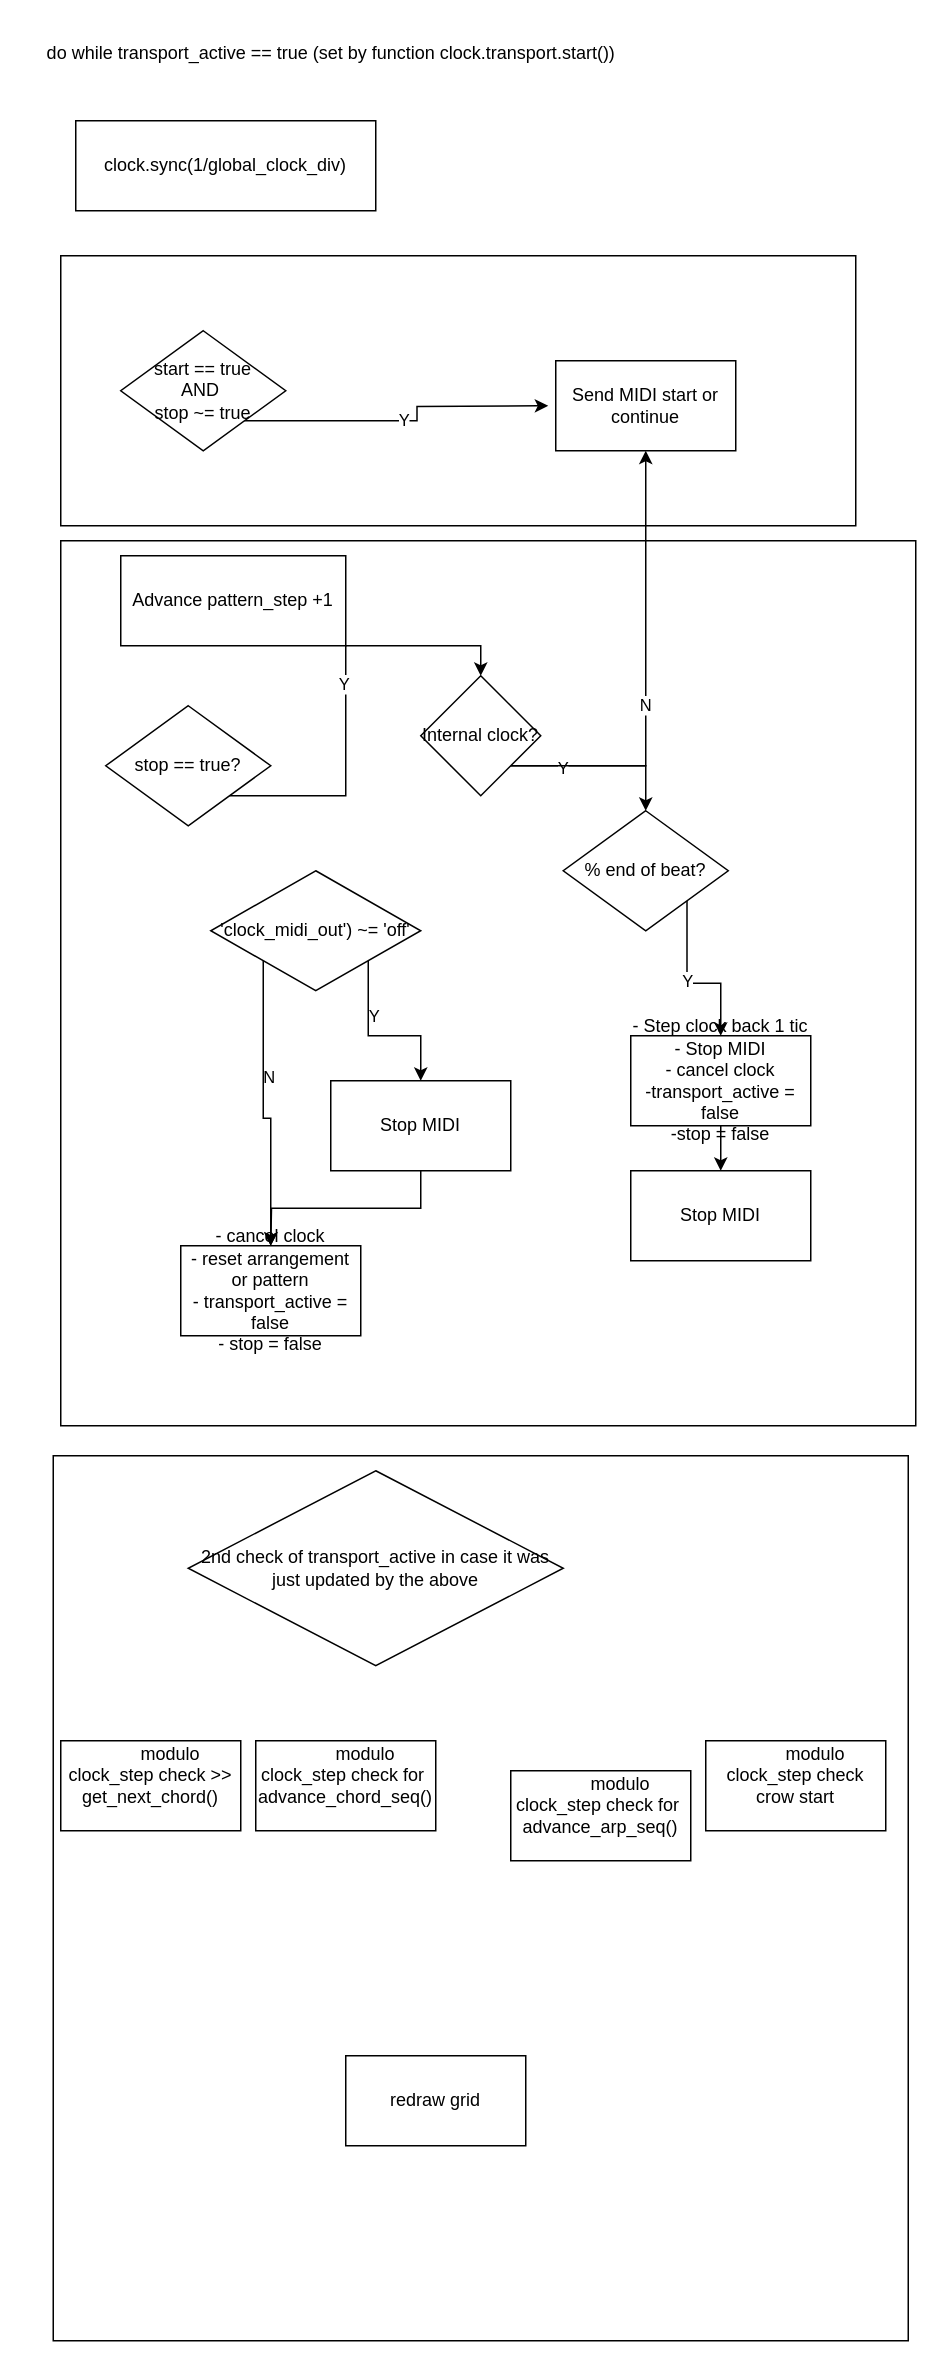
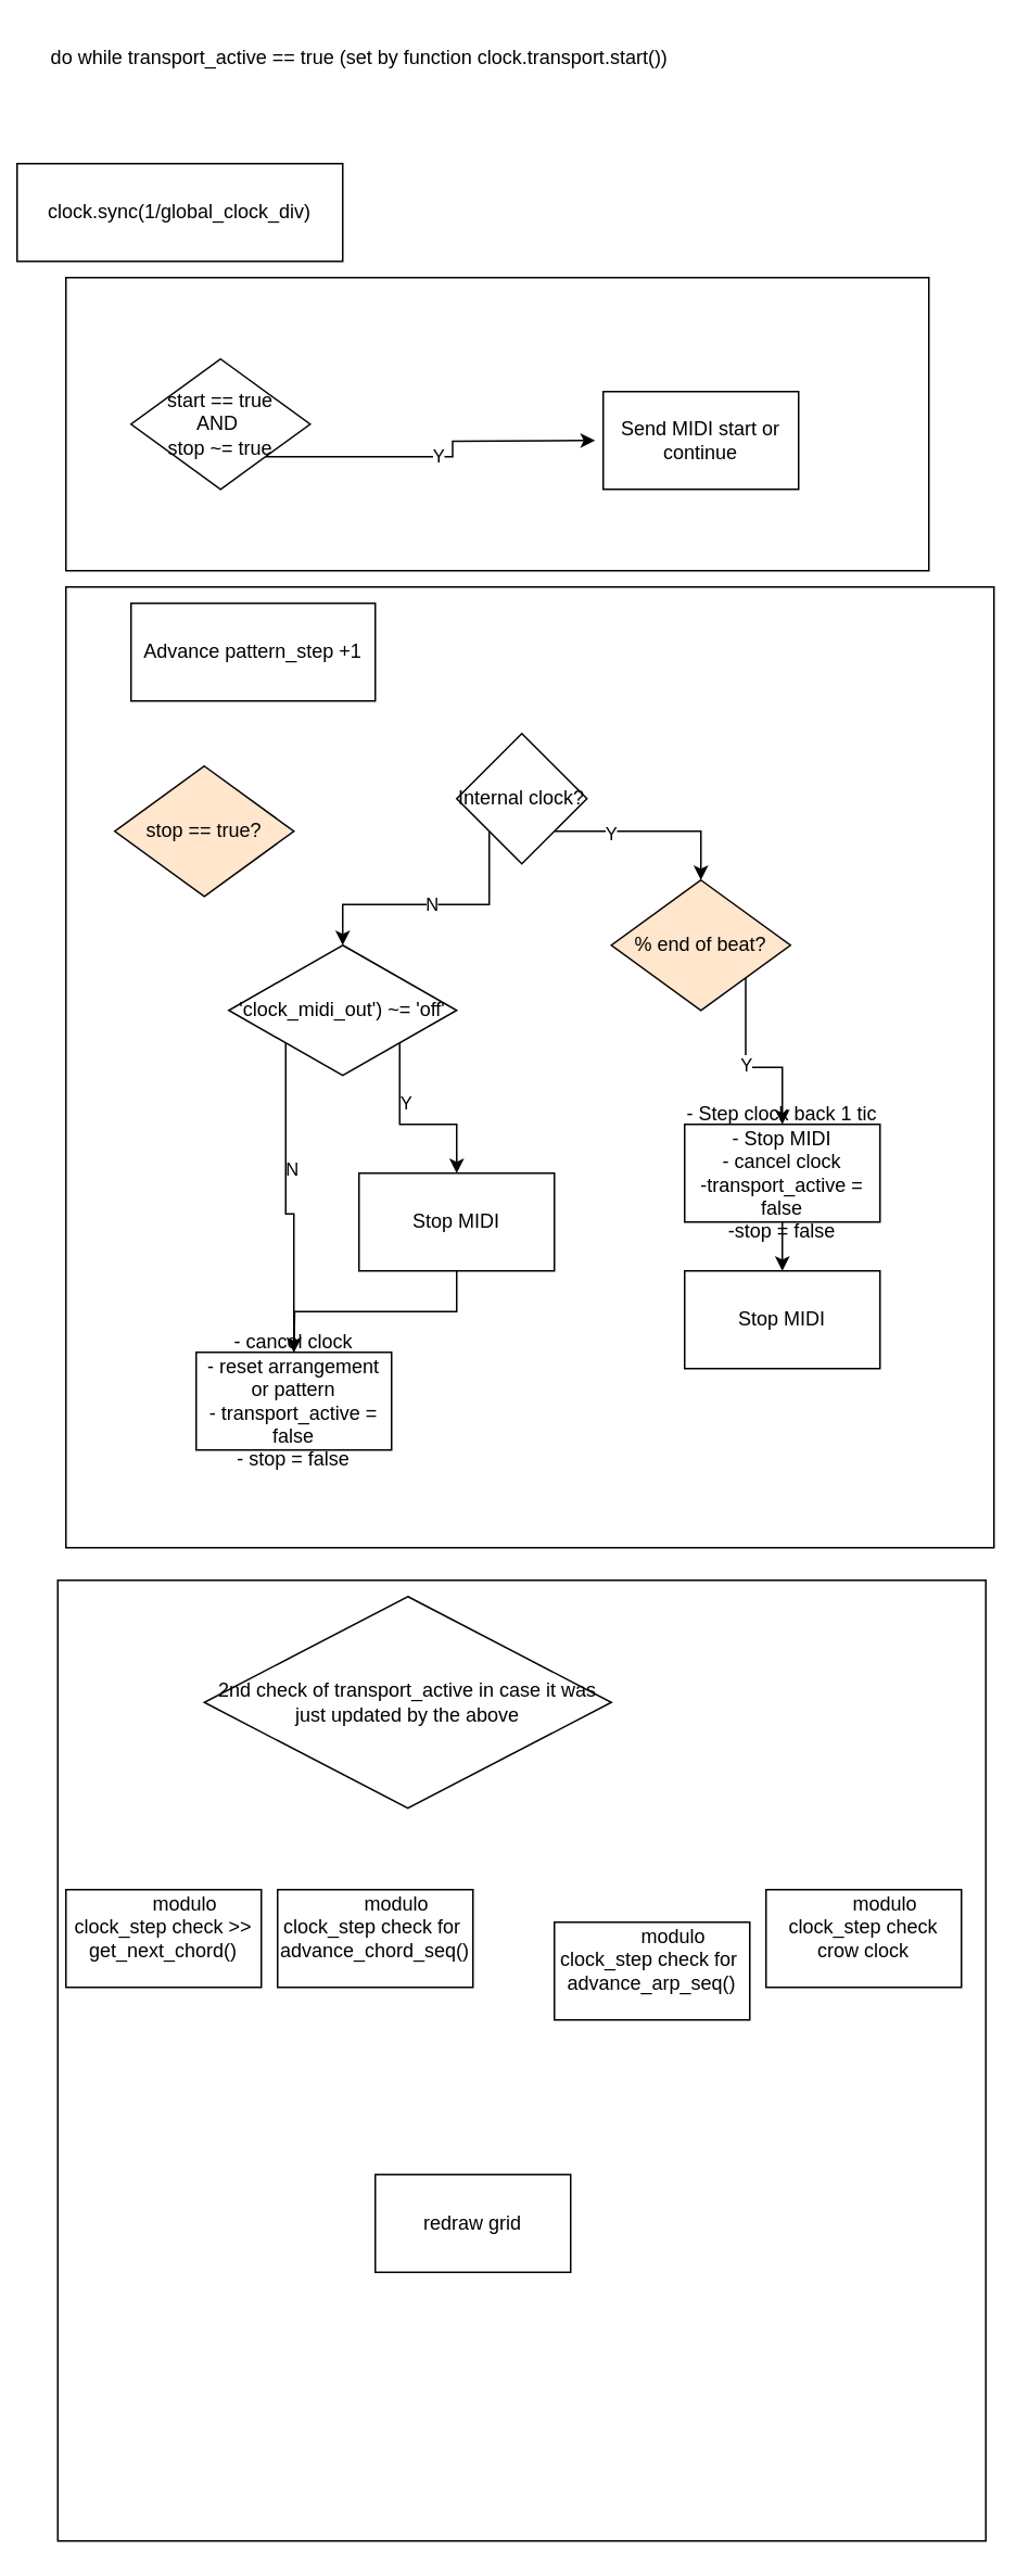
  <mxCell id="0" />
  <mxCell id="1" parent="0" />
  <mxCell id="2" value="&lt;div&gt;&lt;br&gt;&lt;/div&gt;" style="rounded=0;whiteSpace=wrap;html=1;" vertex="1" parent="1"><mxGeometry x="35" y="970" width="570" height="590" as="geometry" /></mxCell>
  <mxCell id="3" value="" style="rounded=0;whiteSpace=wrap;html=1;" vertex="1" parent="1"><mxGeometry x="40" y="360" width="570" height="590" as="geometry" /></mxCell>
  <mxCell id="4" value="" style="rounded=0;whiteSpace=wrap;html=1;" vertex="1" parent="1"><mxGeometry x="40" y="170" width="530" height="180" as="geometry" /></mxCell>
  <mxCell id="5" value="do while transport_active == true (set by&amp;nbsp;function clock.transport.start())" style="text;html=1;align=center;verticalAlign=middle;resizable=0;points=[];autosize=1;strokeColor=none;fillColor=none;" vertex="1" parent="1"><mxGeometry x="20" y="20" width="400" height="30" as="geometry" /></mxCell>
- <mxCell id="6" value="clock.sync(1/global_clock_div)" style="whiteSpace=wrap;html=1;" vertex="1" parent="1"><mxGeometry x="50" y="80" width="200" height="60" as="geometry" /></mxCell>
+ <mxCell id="6" value="clock.sync(1/global_clock_div)" style="whiteSpace=wrap;html=1;" vertex="1" parent="1"><mxGeometry x="10" y="100" width="200" height="60" as="geometry" /></mxCell>
  <mxCell id="7" value="Y" style="edgeStyle=orthogonalEdgeStyle;rounded=0;orthogonalLoop=1;jettySize=auto;html=1;exitX=1;exitY=1;exitDx=0;exitDy=0;entryX=0.5;entryY=0;entryDx=0;entryDy=0;" edge="1" parent="1" source="8"><mxGeometry relative="1" as="geometry"><mxPoint x="365" y="270" as="targetPoint" /></mxGeometry></mxCell>
  <mxCell id="8" value="start == true&lt;br&gt;AND&amp;nbsp;&lt;br&gt;stop ~= true" style="rhombus;whiteSpace=wrap;html=1;" vertex="1" parent="1"><mxGeometry x="80" y="220" width="110" height="80" as="geometry" /></mxCell>
  <mxCell id="9" value="Send MIDI start or continue" style="rounded=0;whiteSpace=wrap;html=1;" vertex="1" parent="1"><mxGeometry x="370" y="240" width="120" height="60" as="geometry" /></mxCell>
  <mxCell id="10" value="Advance pattern_step +1" style="whiteSpace=wrap;html=1;" vertex="1" parent="1"><mxGeometry x="80" y="370" width="150" height="60" as="geometry" /></mxCell>
  <mxCell id="11" style="edgeStyle=orthogonalEdgeStyle;rounded=0;orthogonalLoop=1;jettySize=auto;html=1;exitX=0.5;exitY=1;exitDx=0;exitDy=0;" edge="1" parent="1" source="10" target="10"><mxGeometry relative="1" as="geometry" /></mxCell>
- <mxCell id="12" style="edgeStyle=orthogonalEdgeStyle;rounded=0;orthogonalLoop=1;jettySize=auto;html=1;exitX=1;exitY=1;exitDx=0;exitDy=0;entryX=0.5;entryY=0;entryDx=0;entryDy=0;" edge="1" parent="1" source="14" target="24"><mxGeometry relative="1" as="geometry"><mxPoint x="310" y="530" as="targetPoint" /></mxGeometry></mxCell>
- <mxCell id="13" value="Y" style="edgeLabel;html=1;align=center;verticalAlign=middle;resizable=0;points=[];" vertex="1" connectable="0" parent="12"><mxGeometry x="0.06" y="3" relative="1" as="geometry"><mxPoint x="1" as="offset" /></mxGeometry></mxCell>
- <mxCell id="14" value="stop == true?" style="rhombus;whiteSpace=wrap;html=1;" vertex="1" parent="1"><mxGeometry x="70" y="470" width="110" height="80" as="geometry" /></mxCell>
+ <mxCell id="14" value="stop == true?" style="rhombus;whiteSpace=wrap;html=1;fillColor=#ffe6cc;" vertex="1" parent="1"><mxGeometry x="70" y="470" width="110" height="80" as="geometry" /></mxCell>
  <mxCell id="15" style="edgeStyle=orthogonalEdgeStyle;rounded=0;orthogonalLoop=1;jettySize=auto;html=1;exitX=1;exitY=1;exitDx=0;exitDy=0;entryX=0.5;entryY=0;entryDx=0;entryDy=0;" edge="1" parent="1" source="17" target="19"><mxGeometry relative="1" as="geometry" /></mxCell>
  <mxCell id="16" value="Y" style="edgeLabel;html=1;align=center;verticalAlign=middle;resizable=0;points=[];" vertex="1" connectable="0" parent="15"><mxGeometry x="-0.051" relative="1" as="geometry"><mxPoint as="offset" /></mxGeometry></mxCell>
- <mxCell id="17" value="% end of beat?" style="rhombus;whiteSpace=wrap;html=1;" vertex="1" parent="1"><mxGeometry x="375" y="540" width="110" height="80" as="geometry" /></mxCell>
+ <mxCell id="17" value="% end of beat?" style="rhombus;whiteSpace=wrap;html=1;fillColor=#ffe6cc;" vertex="1" parent="1"><mxGeometry x="375" y="540" width="110" height="80" as="geometry" /></mxCell>
  <mxCell id="18" style="edgeStyle=orthogonalEdgeStyle;rounded=0;orthogonalLoop=1;jettySize=auto;html=1;exitX=0.5;exitY=1;exitDx=0;exitDy=0;entryX=0.5;entryY=0;entryDx=0;entryDy=0;" edge="1" parent="1" source="19" target="20"><mxGeometry relative="1" as="geometry" /></mxCell>
  <mxCell id="19" value="- Step clock back 1 tic&lt;br&gt;- Stop MIDI&lt;br&gt;- cancel clock&lt;br&gt;-transport_active = false&lt;br&gt;-stop = false&lt;br&gt;" style="whiteSpace=wrap;html=1;" vertex="1" parent="1"><mxGeometry x="420" y="690" width="120" height="60" as="geometry" /></mxCell>
  <mxCell id="20" value="Stop MIDI" style="whiteSpace=wrap;html=1;" vertex="1" parent="1"><mxGeometry x="420" y="780" width="120" height="60" as="geometry" /></mxCell>
  <mxCell id="21" style="edgeStyle=orthogonalEdgeStyle;rounded=0;orthogonalLoop=1;jettySize=auto;html=1;exitX=1;exitY=1;exitDx=0;exitDy=0;entryX=0.5;entryY=0;entryDx=0;entryDy=0;" edge="1" parent="1" source="24" target="17"><mxGeometry relative="1" as="geometry" /></mxCell>
  <mxCell id="22" value="Y" style="edgeLabel;html=1;align=center;verticalAlign=middle;resizable=0;points=[];" vertex="1" connectable="0" parent="21"><mxGeometry x="-0.436" y="-1" relative="1" as="geometry"><mxPoint as="offset" /></mxGeometry></mxCell>
- <mxCell id="23" value="N" style="edgeStyle=orthogonalEdgeStyle;rounded=0;orthogonalLoop=1;jettySize=auto;html=1;exitX=0;exitY=1;exitDx=0;exitDy=0;" edge="1" parent="1" source="24" target="9"><mxGeometry relative="1" as="geometry" /></mxCell>
+ <mxCell id="23" value="N" style="edgeStyle=orthogonalEdgeStyle;rounded=0;orthogonalLoop=1;jettySize=auto;html=1;exitX=0;exitY=1;exitDx=0;exitDy=0;" edge="1" parent="1" source="24" target="29"><mxGeometry relative="1" as="geometry" /></mxCell>
  <mxCell id="24" value="Internal clock?" style="rhombus;whiteSpace=wrap;html=1;" vertex="1" parent="1"><mxGeometry x="280" y="450" width="80" height="80" as="geometry" /></mxCell>
  <mxCell id="25" style="edgeStyle=orthogonalEdgeStyle;rounded=0;orthogonalLoop=1;jettySize=auto;html=1;exitX=1;exitY=1;exitDx=0;exitDy=0;entryX=0.5;entryY=0;entryDx=0;entryDy=0;" edge="1" parent="1" source="29" target="31"><mxGeometry relative="1" as="geometry" /></mxCell>
  <mxCell id="26" value="Y" style="edgeLabel;html=1;align=center;verticalAlign=middle;resizable=0;points=[];" vertex="1" connectable="0" parent="25"><mxGeometry x="-0.374" y="3" relative="1" as="geometry"><mxPoint as="offset" /></mxGeometry></mxCell>
  <mxCell id="27" style="edgeStyle=orthogonalEdgeStyle;rounded=0;orthogonalLoop=1;jettySize=auto;html=1;exitX=0;exitY=1;exitDx=0;exitDy=0;" edge="1" parent="1" source="29" target="32"><mxGeometry relative="1" as="geometry" /></mxCell>
  <mxCell id="28" value="N" style="edgeLabel;html=1;align=center;verticalAlign=middle;resizable=0;points=[];" vertex="1" connectable="0" parent="27"><mxGeometry x="-0.21" y="3" relative="1" as="geometry"><mxPoint as="offset" /></mxGeometry></mxCell>
  <mxCell id="29" value="'clock_midi_out') ~= 'off'" style="rhombus;whiteSpace=wrap;html=1;" vertex="1" parent="1"><mxGeometry x="140" y="580" width="140" height="80" as="geometry" /></mxCell>
  <mxCell id="30" style="edgeStyle=orthogonalEdgeStyle;rounded=0;orthogonalLoop=1;jettySize=auto;html=1;exitX=0.5;exitY=1;exitDx=0;exitDy=0;" edge="1" parent="1" source="31"><mxGeometry relative="1" as="geometry"><mxPoint x="180" y="830" as="targetPoint" /></mxGeometry></mxCell>
  <mxCell id="31" value="Stop MIDI" style="whiteSpace=wrap;html=1;" vertex="1" parent="1"><mxGeometry x="220" y="720" width="120" height="60" as="geometry" /></mxCell>
  <mxCell id="32" value="- cancel clock&lt;br&gt;- reset arrangement or pattern&lt;br&gt;- transport_active = false&lt;br&gt;- stop = false" style="rounded=0;whiteSpace=wrap;html=1;" vertex="1" parent="1"><mxGeometry x="120" y="830" width="120" height="60" as="geometry" /></mxCell>
  <mxCell id="33" value="2nd check of transport_active in case it was just updated by the above" style="rhombus;whiteSpace=wrap;html=1;" vertex="1" parent="1"><mxGeometry x="125" y="980" width="250" height="130" as="geometry" /></mxCell>
  <mxCell id="34" value="&lt;div&gt;&amp;nbsp; &amp;nbsp; &amp;nbsp; &amp;nbsp; modulo clock_step check &amp;gt;&amp;gt; get_next_chord()&lt;/div&gt;&lt;div&gt;&lt;br&gt;&lt;/div&gt;" style="rounded=0;whiteSpace=wrap;html=1;" vertex="1" parent="1"><mxGeometry x="40" y="1160" width="120" height="60" as="geometry" /></mxCell>
  <mxCell id="35" value="&lt;div style=&quot;border-color: var(--border-color);&quot;&gt;&amp;nbsp; &amp;nbsp; &amp;nbsp; &amp;nbsp; modulo clock_step check for&amp;nbsp;&lt;/div&gt;&lt;div style=&quot;border-color: var(--border-color);&quot;&gt;advance_chord_seq()&lt;/div&gt;&lt;div&gt;&lt;br&gt;&lt;/div&gt;" style="rounded=0;whiteSpace=wrap;html=1;" vertex="1" parent="1"><mxGeometry x="170" y="1160" width="120" height="60" as="geometry" /></mxCell>
  <mxCell id="36" value="&lt;div style=&quot;border-color: var(--border-color);&quot;&gt;&amp;nbsp; &amp;nbsp; &amp;nbsp; &amp;nbsp; modulo clock_step check for&amp;nbsp;&lt;/div&gt;&lt;div style=&quot;border-color: var(--border-color);&quot;&gt;advance_arp_seq()&lt;/div&gt;&lt;div&gt;&lt;br&gt;&lt;/div&gt;" style="rounded=0;whiteSpace=wrap;html=1;" vertex="1" parent="1"><mxGeometry x="340" y="1180" width="120" height="60" as="geometry" /></mxCell>
- <mxCell id="37" value="&lt;div style=&quot;border-color: var(--border-color);&quot;&gt;&amp;nbsp; &amp;nbsp; &amp;nbsp; &amp;nbsp; modulo clock_step check crow start&lt;/div&gt;&lt;div&gt;&lt;br&gt;&lt;/div&gt;" style="rounded=0;whiteSpace=wrap;html=1;" vertex="1" parent="1"><mxGeometry x="470" y="1160" width="120" height="60" as="geometry" /></mxCell>
- <mxCell id="38" value="redraw grid" style="rounded=0;whiteSpace=wrap;html=1;" vertex="1" parent="1"><mxGeometry x="230" y="1370" width="120" height="60" as="geometry" /></mxCell>
+ <mxCell id="37" value="&lt;div style=&quot;border-color: var(--border-color);&quot;&gt;&amp;nbsp; &amp;nbsp; &amp;nbsp; &amp;nbsp; modulo clock_step check crow clock&lt;/div&gt;&lt;div&gt;&lt;br&gt;&lt;/div&gt;" style="rounded=0;whiteSpace=wrap;html=1;" vertex="1" parent="1"><mxGeometry x="470" y="1160" width="120" height="60" as="geometry" /></mxCell>
+ <mxCell id="38" value="redraw grid" style="rounded=0;whiteSpace=wrap;html=1;" vertex="1" parent="1"><mxGeometry x="230" y="1335" width="120" height="60" as="geometry" /></mxCell>
